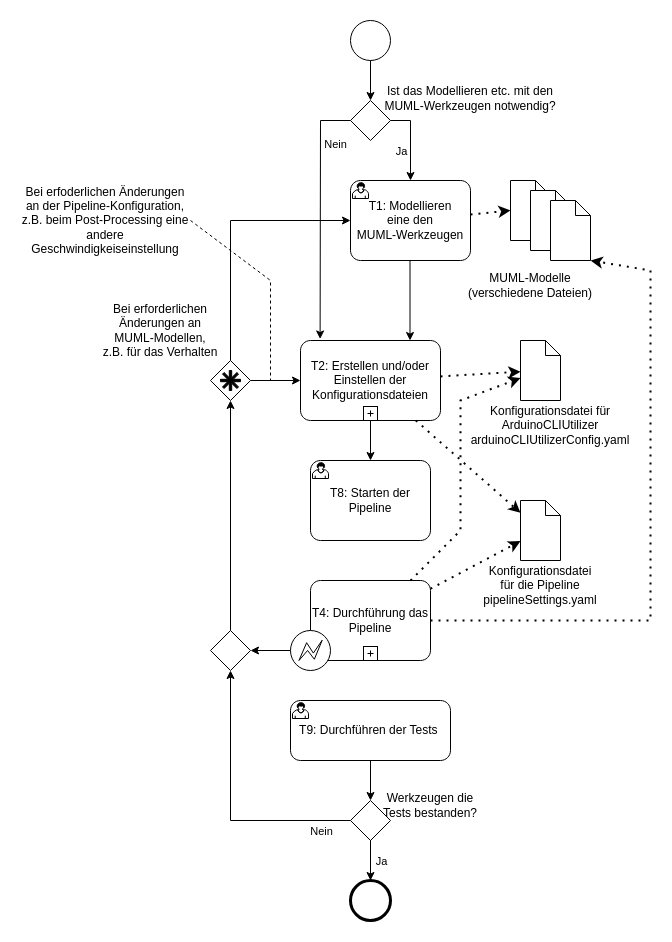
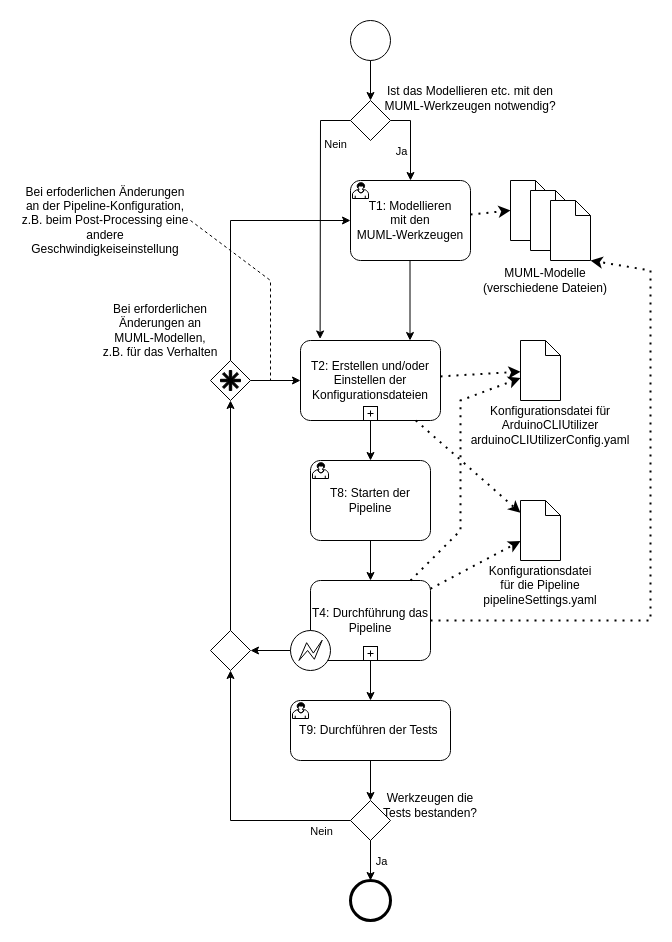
  <mxCell id="0" />
  <mxCell id="1" parent="0" />
  <mxCell id="2" value="" style="points=[[0.145,0.145,0],[0.5,0,0],[0.855,0.145,0],[1,0.5,0],[0.855,0.855,0],[0.5,1,0],[0.145,0.855,0],[0,0.5,0]];shape=mxgraph.bpmn.event;html=1;verticalLabelPosition=bottom;labelBackgroundColor=#ffffff;verticalAlign=top;align=center;perimeter=ellipsePerimeter;outlineConnect=0;aspect=fixed;outline=standard;symbol=general;" parent="1" vertex="1"><mxGeometry x="350" y="20" width="40" height="40" as="geometry" /></mxCell>
- <mxCell id="3" value="T1&lt;span style=&quot;background-color: initial;&quot;&gt;: Modellieren&lt;br&gt;eine den&lt;br&gt;MUML-Werkzeugen&lt;/span&gt;" style="points=[[0.25,0,0],[0.5,0,0],[0.75,0,0],[1,0.25,0],[1,0.5,0],[1,0.75,0],[0.75,1,0],[0.5,1,0],[0.25,1,0],[0,0.75,0],[0,0.5,0],[0,0.25,0]];shape=mxgraph.bpmn.task;whiteSpace=wrap;rectStyle=rounded;size=10;html=1;container=1;expand=0;collapsible=0;taskMarker=user;" parent="1" vertex="1"><mxGeometry x="350" y="180" width="120" height="80" as="geometry" /></mxCell>
+ <mxCell id="3" value="T1&lt;span style=&quot;background-color: initial;&quot;&gt;: Modellieren&lt;br&gt;mit den&lt;br&gt;MUML-Werkzeugen&lt;/span&gt;" style="points=[[0.25,0,0],[0.5,0,0],[0.75,0,0],[1,0.25,0],[1,0.5,0],[1,0.75,0],[0.75,1,0],[0.5,1,0],[0.25,1,0],[0,0.75,0],[0,0.5,0],[0,0.25,0]];shape=mxgraph.bpmn.task;whiteSpace=wrap;rectStyle=rounded;size=10;html=1;container=1;expand=0;collapsible=0;taskMarker=user;" parent="1" vertex="1"><mxGeometry x="350" y="180" width="120" height="80" as="geometry" /></mxCell>
  <mxCell id="4" style="edgeStyle=orthogonalEdgeStyle;rounded=0;orthogonalLoop=1;jettySize=auto;html=1;" parent="1" source="5" target="7" edge="1"><mxGeometry relative="1" as="geometry" /></mxCell>
  <mxCell id="5" value="&lt;span style=&quot;text-align: left;&quot;&gt;T2: Erstellen und/oder Einstellen der Konfigurationsdateien&lt;/span&gt;" style="points=[[0.25,0,0],[0.5,0,0],[0.75,0,0],[1,0.25,0],[1,0.5,0],[1,0.75,0],[0.75,1,0],[0.5,1,0],[0.25,1,0],[0,0.75,0],[0,0.5,0],[0,0.25,0]];shape=mxgraph.bpmn.task;whiteSpace=wrap;rectStyle=rounded;size=10;html=1;container=1;expand=0;collapsible=0;taskMarker=abstract;isLoopSub=1;" parent="1" vertex="1"><mxGeometry x="300" y="340" width="140" height="80" as="geometry" /></mxCell>
+ <mxCell id="6" style="edgeStyle=orthogonalEdgeStyle;rounded=0;orthogonalLoop=1;jettySize=auto;html=1;" parent="1" source="7" target="9" edge="1"><mxGeometry relative="1" as="geometry" /></mxCell>
  <mxCell id="7" value="T8&lt;span style=&quot;background-color: initial;&quot;&gt;: Starten der Pipeline&lt;/span&gt;" style="points=[[0.25,0,0],[0.5,0,0],[0.75,0,0],[1,0.25,0],[1,0.5,0],[1,0.75,0],[0.75,1,0],[0.5,1,0],[0.25,1,0],[0,0.75,0],[0,0.5,0],[0,0.25,0]];shape=mxgraph.bpmn.task;whiteSpace=wrap;rectStyle=rounded;size=10;html=1;container=1;expand=0;collapsible=0;taskMarker=user;" parent="1" vertex="1"><mxGeometry x="310" y="460" width="120" height="80" as="geometry" /></mxCell>
+ <mxCell id="8" style="edgeStyle=orthogonalEdgeStyle;rounded=0;orthogonalLoop=1;jettySize=auto;html=1;" parent="1" source="9" target="37" edge="1"><mxGeometry relative="1" as="geometry" /></mxCell>
  <mxCell id="9" value="&lt;span style=&quot;text-align: left;&quot;&gt;T4: Durchführung das Pipeline&lt;/span&gt;" style="points=[[0.25,0,0],[0.5,0,0],[0.75,0,0],[1,0.25,0],[1,0.5,0],[1,0.75,0],[0.75,1,0],[0.5,1,0],[0.25,1,0],[0,0.75,0],[0,0.5,0],[0,0.25,0]];shape=mxgraph.bpmn.task;whiteSpace=wrap;rectStyle=rounded;size=10;html=1;container=1;expand=0;collapsible=0;taskMarker=abstract;isLoopSub=1;" parent="1" vertex="1"><mxGeometry x="310" y="580" width="120" height="80" as="geometry" /></mxCell>
  <mxCell id="10" value="" style="points=[[0.145,0.145,0],[0.5,0,0],[0.855,0.145,0],[1,0.5,0],[0.855,0.855,0],[0.5,1,0],[0.145,0.855,0],[0,0.5,0]];shape=mxgraph.bpmn.event;html=1;verticalLabelPosition=bottom;labelBackgroundColor=#ffffff;verticalAlign=top;align=center;perimeter=ellipsePerimeter;outlineConnect=0;aspect=fixed;outline=eventInt;symbol=error;" parent="9" vertex="1"><mxGeometry x="-20" y="50" width="40" height="40" as="geometry" /></mxCell>
  <mxCell id="11" value="" style="points=[[0.145,0.145,0],[0.5,0,0],[0.855,0.145,0],[1,0.5,0],[0.855,0.855,0],[0.5,1,0],[0.145,0.855,0],[0,0.5,0]];shape=mxgraph.bpmn.event;html=1;verticalLabelPosition=bottom;labelBackgroundColor=#ffffff;verticalAlign=top;align=center;perimeter=ellipsePerimeter;outlineConnect=0;aspect=fixed;outline=end;symbol=terminate2;" parent="1" vertex="1"><mxGeometry x="350" y="880" width="40" height="40" as="geometry" /></mxCell>
  <mxCell id="12" value="" style="shape=mxgraph.bpmn.data;labelPosition=center;verticalLabelPosition=bottom;align=center;verticalAlign=top;size=15;html=1;" parent="1" vertex="1"><mxGeometry x="510" y="180" width="40" height="60" as="geometry" /></mxCell>
- <mxCell id="13" value="MUML-Modelle&lt;div&gt;(verschiedene Dateien)&lt;/div&gt;" style="text;html=1;align=center;verticalAlign=middle;whiteSpace=wrap;rounded=0;" parent="1" vertex="1"><mxGeometry x="465" y="270" width="130" height="30" as="geometry" /></mxCell>
+ <mxCell id="13" value="MUML-Modelle&lt;div&gt;(verschiedene Dateien)&lt;/div&gt;" style="text;html=1;align=center;verticalAlign=middle;whiteSpace=wrap;rounded=0;" parent="1" vertex="1"><mxGeometry x="480" y="265" width="130" height="30" as="geometry" /></mxCell>
  <mxCell id="14" value="" style="shape=mxgraph.bpmn.data;labelPosition=center;verticalLabelPosition=bottom;align=center;verticalAlign=top;size=15;html=1;" parent="1" vertex="1"><mxGeometry x="530" y="190" width="40" height="60" as="geometry" /></mxCell>
  <mxCell id="15" value="" style="shape=mxgraph.bpmn.data;labelPosition=center;verticalLabelPosition=bottom;align=center;verticalAlign=top;size=15;html=1;" parent="1" vertex="1"><mxGeometry x="550" y="200" width="40" height="60" as="geometry" /></mxCell>
  <mxCell id="16" value="" style="shape=mxgraph.bpmn.data;labelPosition=center;verticalLabelPosition=bottom;align=center;verticalAlign=top;size=15;html=1;" parent="1" vertex="1"><mxGeometry x="520" y="340" width="40" height="60" as="geometry" /></mxCell>
  <mxCell id="17" value="&lt;div&gt;Konfigurationsdatei für ArduinoCLIUtilizer&lt;/div&gt;arduinoCLIUtilizerConfig.yaml" style="text;html=1;align=center;verticalAlign=middle;whiteSpace=wrap;rounded=0;" parent="1" vertex="1"><mxGeometry x="470" y="400" width="160" height="50" as="geometry" /></mxCell>
  <mxCell id="18" value="" style="shape=mxgraph.bpmn.data;labelPosition=center;verticalLabelPosition=bottom;align=center;verticalAlign=top;size=15;html=1;" parent="1" vertex="1"><mxGeometry x="520" y="500" width="40" height="60" as="geometry" /></mxCell>
  <mxCell id="19" value="&lt;div&gt;Konfigurationsdatei&lt;/div&gt;&lt;div&gt;für die Pipeline&lt;/div&gt;pipelineSettings.yaml" style="text;html=1;align=center;verticalAlign=middle;whiteSpace=wrap;rounded=0;" parent="1" vertex="1"><mxGeometry x="470" y="560" width="140" height="50" as="geometry" /></mxCell>
  <mxCell id="20" value="" style="endArrow=classic;dashed=1;html=1;dashPattern=1 3;strokeWidth=2;rounded=0;endFill=1;" parent="1" source="5" target="16" edge="1"><mxGeometry width="50" height="50" relative="1" as="geometry"><mxPoint x="620" y="510" as="sourcePoint" /><mxPoint x="670" y="460" as="targetPoint" /></mxGeometry></mxCell>
  <mxCell id="21" value="" style="endArrow=classic;dashed=1;html=1;dashPattern=1 3;strokeWidth=2;rounded=0;endFill=1;" parent="1" source="9" target="18" edge="1"><mxGeometry width="50" height="50" relative="1" as="geometry"><mxPoint x="630" y="520" as="sourcePoint" /><mxPoint x="540" y="530" as="targetPoint" /></mxGeometry></mxCell>
  <mxCell id="22" value="" style="endArrow=classic;dashed=1;html=1;dashPattern=1 3;strokeWidth=2;rounded=0;endFill=1;entryX=0;entryY=0.5;entryDx=0;entryDy=0;entryPerimeter=0;" parent="1" source="3" target="12" edge="1"><mxGeometry width="50" height="50" relative="1" as="geometry"><mxPoint x="20" y="638" as="sourcePoint" /><mxPoint x="100" y="636" as="targetPoint" /></mxGeometry></mxCell>
  <mxCell id="23" value="Ist das Modellieren etc. mit den MUML-Werkzeugen notwendig?" style="text;html=1;align=center;verticalAlign=middle;whiteSpace=wrap;rounded=0;" parent="1" vertex="1"><mxGeometry x="380" y="75" width="180" height="45" as="geometry" /></mxCell>
  <mxCell id="24" value="" style="endArrow=classic;html=1;rounded=0;entryX=0.5;entryY=0;entryDx=0;entryDy=0;entryPerimeter=0;" parent="1" edge="1"><mxGeometry width="50" height="50" relative="1" as="geometry"><mxPoint x="370" y="60" as="sourcePoint" /><mxPoint x="370" y="100" as="targetPoint" /></mxGeometry></mxCell>
  <mxCell id="25" value="" style="endArrow=classic;html=1;rounded=0;exitX=1;exitY=0.5;exitDx=0;exitDy=0;exitPerimeter=0;entryX=0.5;entryY=0;entryDx=0;entryDy=0;entryPerimeter=0;" parent="1" target="3" edge="1"><mxGeometry relative="1" as="geometry"><mxPoint x="390" y="120" as="sourcePoint" /><mxPoint x="650" y="150" as="targetPoint" /><Array as="points"><mxPoint x="410" y="120" /></Array></mxGeometry></mxCell>
  <mxCell id="26" value="Ja" style="edgeLabel;resizable=0;html=1;;align=center;verticalAlign=middle;" parent="25" connectable="0" vertex="1"><mxGeometry relative="1" as="geometry"><mxPoint x="-10" y="10" as="offset" /></mxGeometry></mxCell>
  <mxCell id="27" value="" style="endArrow=classic;html=1;rounded=0;exitX=0;exitY=0.5;exitDx=0;exitDy=0;exitPerimeter=0;entryX=0.14;entryY=-0.019;entryDx=0;entryDy=0;entryPerimeter=0;" parent="1" target="5" edge="1"><mxGeometry relative="1" as="geometry"><mxPoint x="350" y="120" as="sourcePoint" /><mxPoint x="160" y="170" as="targetPoint" /><Array as="points"><mxPoint x="320" y="120" /></Array></mxGeometry></mxCell>
  <mxCell id="28" value="Nein" style="edgeLabel;resizable=0;html=1;;align=center;verticalAlign=middle;" parent="27" connectable="0" vertex="1"><mxGeometry relative="1" as="geometry"><mxPoint x="15" y="-70" as="offset" /></mxGeometry></mxCell>
  <mxCell id="29" value="" style="endArrow=classic;html=1;rounded=0;" parent="1" edge="1"><mxGeometry width="50" height="50" relative="1" as="geometry"><mxPoint x="409.5" y="260" as="sourcePoint" /><mxPoint x="409.5" y="340" as="targetPoint" /></mxGeometry></mxCell>
  <mxCell id="30" value="" style="points=[[0.25,0.25,0],[0.5,0,0],[0.75,0.25,0],[1,0.5,0],[0.75,0.75,0],[0.5,1,0],[0.25,0.75,0],[0,0.5,0]];shape=mxgraph.bpmn.gateway2;html=1;verticalLabelPosition=bottom;labelBackgroundColor=#ffffff;verticalAlign=top;align=center;perimeter=rhombusPerimeter;outlineConnect=0;outline=none;symbol=none;" parent="1" vertex="1"><mxGeometry x="350" y="100" width="40" height="40" as="geometry" /></mxCell>
  <mxCell id="31" style="edgeStyle=orthogonalEdgeStyle;rounded=0;orthogonalLoop=1;jettySize=auto;html=1;" parent="1" source="32" target="5" edge="1"><mxGeometry relative="1" as="geometry" /></mxCell>
  <mxCell id="32" value="" style="points=[[0.25,0.25,0],[0.5,0,0],[0.75,0.25,0],[1,0.5,0],[0.75,0.75,0],[0.5,1,0],[0.25,0.75,0],[0,0.5,0]];shape=mxgraph.bpmn.gateway2;html=1;verticalLabelPosition=bottom;labelBackgroundColor=#ffffff;verticalAlign=top;align=center;perimeter=rhombusPerimeter;outlineConnect=0;outline=none;symbol=none;gwType=complex;" parent="1" vertex="1"><mxGeometry x="210" y="360" width="40" height="40" as="geometry" /></mxCell>
  <mxCell id="33" value="Bei erfoderlichen Änderungen an der Pipeline-Konfiguration, z.B. beim Post-Processing eine andere Geschwindigkeiseinstellung" style="text;html=1;align=center;verticalAlign=middle;whiteSpace=wrap;rounded=0;" parent="1" vertex="1"><mxGeometry x="20" y="180" width="170" height="80" as="geometry" /></mxCell>
  <mxCell id="34" style="edgeStyle=orthogonalEdgeStyle;rounded=0;orthogonalLoop=1;jettySize=auto;html=1;exitX=0.5;exitY=0;exitDx=0;exitDy=0;exitPerimeter=0;" parent="1" source="32" target="3" edge="1"><mxGeometry relative="1" as="geometry"><mxPoint x="370" y="60" as="targetPoint" /><Array as="points"><mxPoint x="230" y="220" /></Array><mxPoint x="270" y="220" as="sourcePoint" /></mxGeometry></mxCell>
  <mxCell id="35" value="Bei erforderlichen Änderungen an MUML-Modellen,&lt;div&gt;z.B. für das Verhalten&lt;/div&gt;" style="text;html=1;align=center;verticalAlign=middle;whiteSpace=wrap;rounded=0;" parent="1" vertex="1"><mxGeometry x="100" y="300" width="120" height="60" as="geometry" /></mxCell>
  <mxCell id="36" style="edgeStyle=orthogonalEdgeStyle;rounded=0;orthogonalLoop=1;jettySize=auto;html=1;" parent="1" source="49" edge="1"><mxGeometry relative="1" as="geometry"><mxPoint x="370" y="820" as="targetPoint" /></mxGeometry></mxCell>
  <mxCell id="37" value="T9&lt;span style=&quot;background-color: initial;&quot;&gt;: Durchführen der Tests&amp;nbsp;&lt;/span&gt;" style="points=[[0.25,0,0],[0.5,0,0],[0.75,0,0],[1,0.25,0],[1,0.5,0],[1,0.75,0],[0.75,1,0],[0.5,1,0],[0.25,1,0],[0,0.75,0],[0,0.5,0],[0,0.25,0]];shape=mxgraph.bpmn.task;whiteSpace=wrap;rectStyle=rounded;size=10;html=1;container=1;expand=0;collapsible=0;taskMarker=user;" parent="1" vertex="1"><mxGeometry x="290" y="700" width="160" height="60" as="geometry" /></mxCell>
  <mxCell id="38" value="" style="endArrow=classic;html=1;rounded=0;entryX=0.5;entryY=1;entryDx=0;entryDy=0;entryPerimeter=0;" parent="1" target="32" edge="1"><mxGeometry width="50" height="50" relative="1" as="geometry"><mxPoint x="230" y="630" as="sourcePoint" /><mxPoint x="700" y="780" as="targetPoint" /></mxGeometry></mxCell>
  <mxCell id="39" value="Werkzeugen die Tests bestanden?" style="text;html=1;align=center;verticalAlign=middle;whiteSpace=wrap;rounded=0;" parent="1" vertex="1"><mxGeometry x="380" y="782.5" width="100" height="45" as="geometry" /></mxCell>
  <mxCell id="40" value="" style="points=[[0.25,0.25,0],[0.5,0,0],[0.75,0.25,0],[1,0.5,0],[0.75,0.75,0],[0.5,1,0],[0.25,0.75,0],[0,0.5,0]];shape=mxgraph.bpmn.gateway2;html=1;verticalLabelPosition=bottom;labelBackgroundColor=#ffffff;verticalAlign=top;align=center;perimeter=rhombusPerimeter;outlineConnect=0;outline=none;symbol=none;" parent="1" vertex="1"><mxGeometry x="210" y="630" width="40" height="40" as="geometry" /></mxCell>
  <mxCell id="41" value="" style="endArrow=classic;dashed=1;html=1;dashPattern=1 3;strokeWidth=2;rounded=0;endFill=1;entryX=1;entryY=1;entryDx=0;entryDy=0;entryPerimeter=0;" parent="1" source="9" target="15" edge="1"><mxGeometry width="50" height="50" relative="1" as="geometry"><mxPoint x="440" y="598" as="sourcePoint" /><mxPoint x="530" y="551" as="targetPoint" /><Array as="points"><mxPoint x="650" y="620" /><mxPoint x="650" y="270" /></Array></mxGeometry></mxCell>
  <mxCell id="42" style="edgeStyle=orthogonalEdgeStyle;rounded=0;orthogonalLoop=1;jettySize=auto;html=1;entryX=1;entryY=0.5;entryDx=0;entryDy=0;entryPerimeter=0;" parent="1" source="10" target="40" edge="1"><mxGeometry relative="1" as="geometry"><mxPoint x="270" y="650" as="targetPoint" /></mxGeometry></mxCell>
  <mxCell id="43" value="" style="endArrow=none;dashed=1;html=1;rounded=0;exitX=1;exitY=0.5;exitDx=0;exitDy=0;" parent="1" source="33" edge="1"><mxGeometry width="50" height="50" relative="1" as="geometry"><mxPoint x="-10" y="395" as="sourcePoint" /><mxPoint x="270" y="380" as="targetPoint" /><Array as="points"><mxPoint x="270" y="280" /></Array></mxGeometry></mxCell>
  <mxCell id="44" value="" style="endArrow=classic;html=1;rounded=0;entryX=0.5;entryY=1;entryDx=0;entryDy=0;entryPerimeter=0;exitX=0;exitY=0.5;exitDx=0;exitDy=0;exitPerimeter=0;" parent="1" source="49" target="40" edge="1"><mxGeometry relative="1" as="geometry"><mxPoint x="140" y="550" as="sourcePoint" /><mxPoint x="140" y="960" as="targetPoint" /><Array as="points"><mxPoint x="230" y="820" /></Array></mxGeometry></mxCell>
  <mxCell id="45" value="Nein" style="edgeLabel;resizable=0;html=1;;align=center;verticalAlign=middle;" parent="44" connectable="0" vertex="1"><mxGeometry relative="1" as="geometry"><mxPoint x="90" y="25" as="offset" /></mxGeometry></mxCell>
  <mxCell id="46" value="" style="endArrow=classic;html=1;rounded=0;entryX=0.5;entryY=0;entryDx=0;entryDy=0;entryPerimeter=0;exitX=0.5;exitY=1;exitDx=0;exitDy=0;exitPerimeter=0;" parent="1" source="49" target="11" edge="1"><mxGeometry relative="1" as="geometry"><mxPoint x="500" y="535" as="sourcePoint" /><mxPoint x="500" y="755" as="targetPoint" /><Array as="points" /></mxGeometry></mxCell>
  <mxCell id="47" value="Ja" style="edgeLabel;resizable=0;html=1;;align=center;verticalAlign=middle;" parent="46" connectable="0" vertex="1"><mxGeometry relative="1" as="geometry"><mxPoint x="10" as="offset" /></mxGeometry></mxCell>
  <mxCell id="48" value="" style="edgeStyle=orthogonalEdgeStyle;rounded=0;orthogonalLoop=1;jettySize=auto;html=1;" parent="1" source="37" target="49" edge="1"><mxGeometry relative="1" as="geometry"><mxPoint x="370" y="820" as="targetPoint" /><mxPoint x="370" y="760" as="sourcePoint" /></mxGeometry></mxCell>
  <mxCell id="49" value="" style="points=[[0.25,0.25,0],[0.5,0,0],[0.75,0.25,0],[1,0.5,0],[0.75,0.75,0],[0.5,1,0],[0.25,0.75,0],[0,0.5,0]];shape=mxgraph.bpmn.gateway2;html=1;verticalLabelPosition=bottom;labelBackgroundColor=#ffffff;verticalAlign=top;align=center;perimeter=rhombusPerimeter;outlineConnect=0;outline=none;symbol=none;" parent="1" vertex="1"><mxGeometry x="350" y="800" width="40" height="40" as="geometry" /></mxCell>
  <mxCell id="50" value="" style="endArrow=classic;dashed=1;html=1;dashPattern=1 3;strokeWidth=2;rounded=0;endFill=1;" parent="1" source="5" target="18" edge="1"><mxGeometry width="50" height="50" relative="1" as="geometry"><mxPoint x="450" y="608" as="sourcePoint" /><mxPoint x="540" y="561" as="targetPoint" /></mxGeometry></mxCell>
  <mxCell id="51" value="" style="endArrow=classic;dashed=1;html=1;dashPattern=1 3;strokeWidth=2;rounded=0;endFill=1;" parent="1" source="9" target="16" edge="1"><mxGeometry width="50" height="50" relative="1" as="geometry"><mxPoint x="460" y="618" as="sourcePoint" /><mxPoint x="550" y="571" as="targetPoint" /><Array as="points"><mxPoint x="460" y="530" /><mxPoint x="460" y="400" /></Array></mxGeometry></mxCell>
